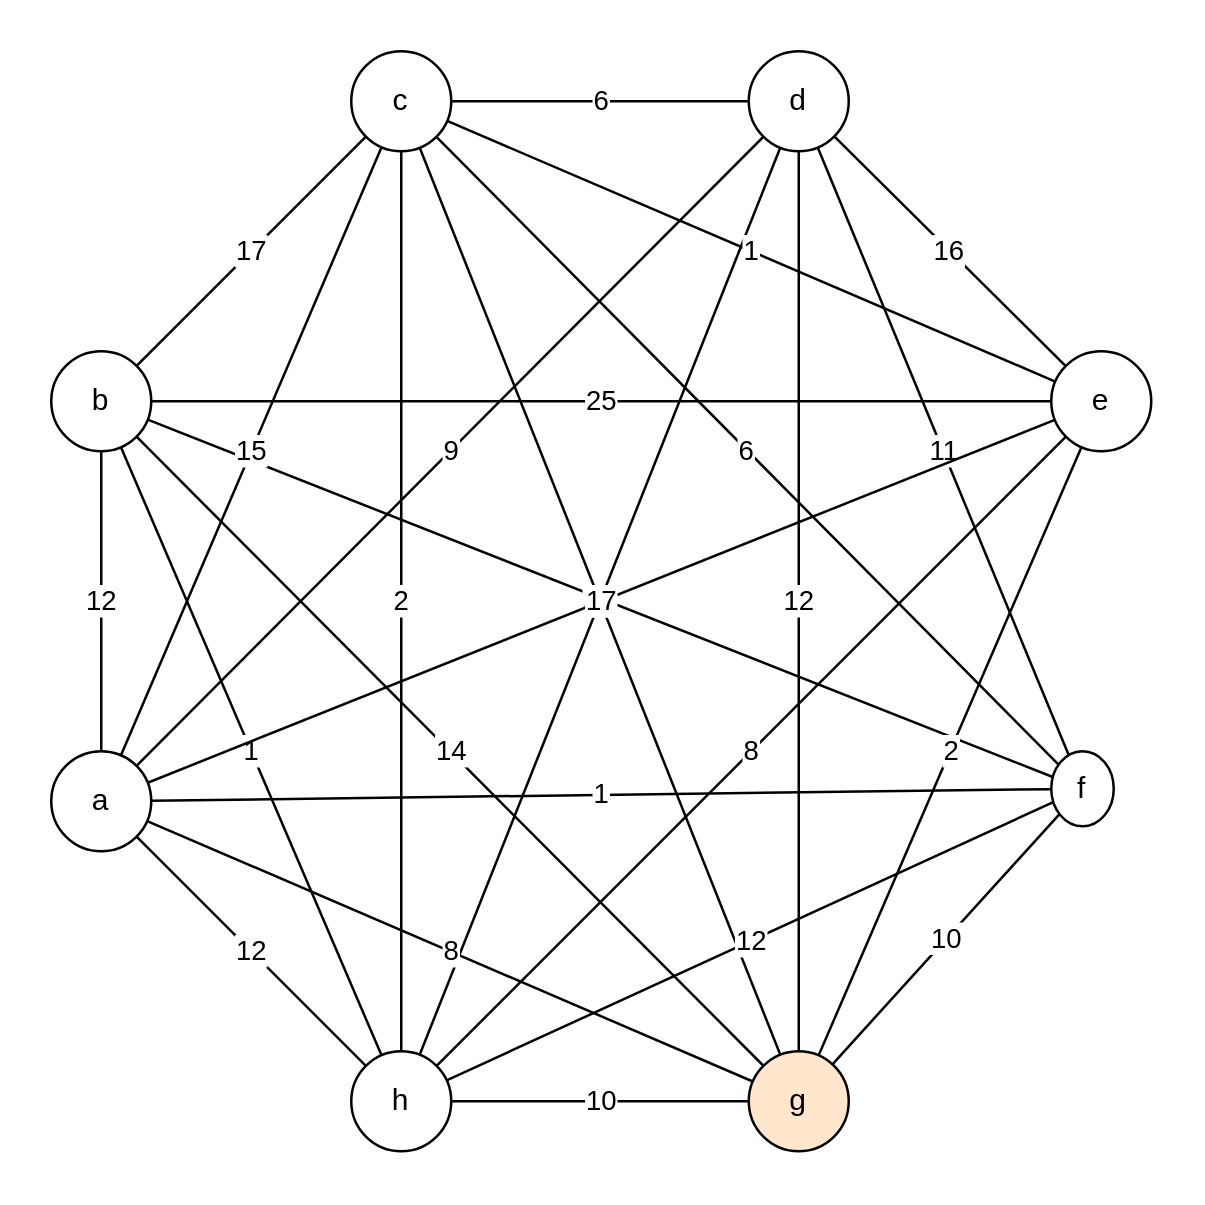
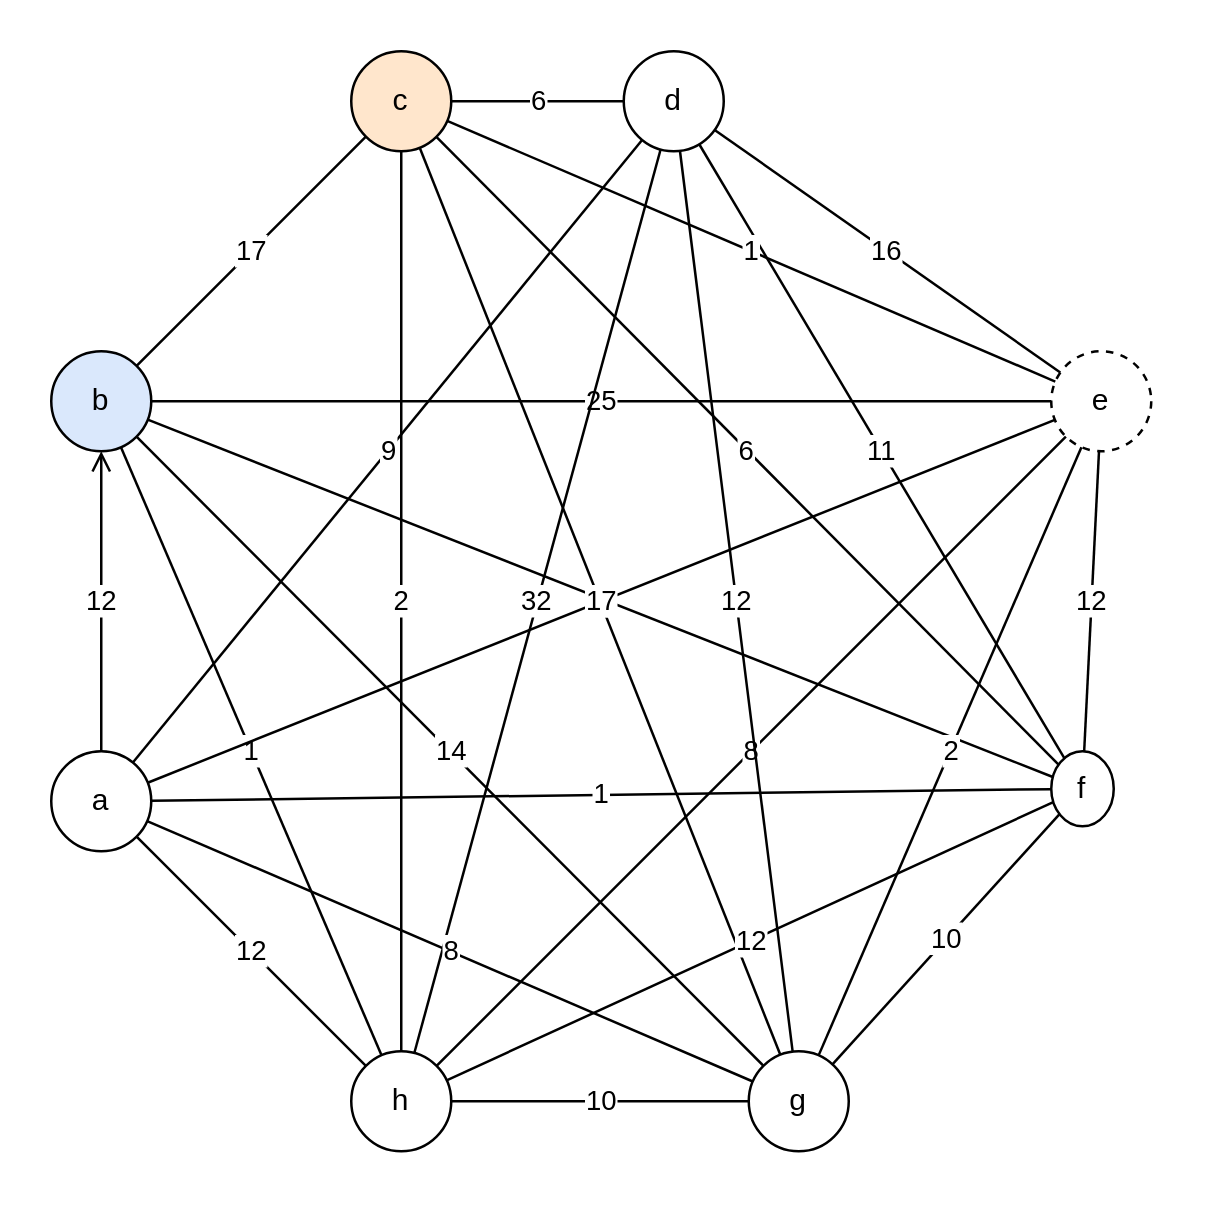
  <mxCell id="0" />
  <mxCell id="1" parent="0" />
- <mxCell id="2" value="g" style="ellipse;whiteSpace=wrap;html=1;aspect=fixed;fillColor=#ffe6cc;" vertex="1" parent="1"><mxGeometry x="299" y="420" width="40" height="40" as="geometry" /></mxCell>
+ <mxCell id="2" value="g" style="ellipse;whiteSpace=wrap;html=1;aspect=fixed;" vertex="1" parent="1"><mxGeometry x="299" y="420" width="40" height="40" as="geometry" /></mxCell>
  <mxCell id="3" value="a" style="ellipse;whiteSpace=wrap;html=1;aspect=fixed;" vertex="1" parent="1"><mxGeometry x="20" y="300" width="40" height="40" as="geometry" /></mxCell>
- <mxCell id="4" value="b" style="ellipse;whiteSpace=wrap;html=1;aspect=fixed;" vertex="1" parent="1"><mxGeometry x="20" y="140" width="40" height="40" as="geometry" /></mxCell>
- <mxCell id="5" value="c" style="ellipse;whiteSpace=wrap;html=1;aspect=fixed;" vertex="1" parent="1"><mxGeometry x="140" y="20" width="40" height="40" as="geometry" /></mxCell>
- <mxCell id="6" value="d" style="ellipse;whiteSpace=wrap;html=1;aspect=fixed;" vertex="1" parent="1"><mxGeometry x="299" y="20" width="40" height="40" as="geometry" /></mxCell>
- <mxCell id="7" value="e" style="ellipse;whiteSpace=wrap;html=1;aspect=fixed;" vertex="1" parent="1"><mxGeometry x="420" y="140" width="40" height="40" as="geometry" /></mxCell>
+ <mxCell id="4" value="b" style="ellipse;whiteSpace=wrap;html=1;aspect=fixed;fillColor=#dae8fc;" vertex="1" parent="1"><mxGeometry x="20" y="140" width="40" height="40" as="geometry" /></mxCell>
+ <mxCell id="5" value="c" style="ellipse;whiteSpace=wrap;html=1;aspect=fixed;fillColor=#ffe6cc;" vertex="1" parent="1"><mxGeometry x="140" y="20" width="40" height="40" as="geometry" /></mxCell>
+ <mxCell id="6" value="d" style="ellipse;whiteSpace=wrap;html=1;aspect=fixed;" vertex="1" parent="1"><mxGeometry x="249" y="20" width="40" height="40" as="geometry" /></mxCell>
+ <mxCell id="7" value="e" style="ellipse;whiteSpace=wrap;html=1;aspect=fixed;dashed=1;" vertex="1" parent="1"><mxGeometry x="420" y="140" width="40" height="40" as="geometry" /></mxCell>
  <mxCell id="8" value="f" style="ellipse;whiteSpace=wrap;html=1;aspect=fixed;" vertex="1" parent="1"><mxGeometry x="420" y="300" width="25" height="30" as="geometry" /></mxCell>
  <mxCell id="9" value="h" style="ellipse;whiteSpace=wrap;html=1;aspect=fixed;" vertex="1" parent="1"><mxGeometry x="140" y="420" width="40" height="40" as="geometry" /></mxCell>
  <mxCell id="10" value="10" style="endArrow=none;html=1;rounded=0;" edge="1" parent="1" source="9" target="2"><mxGeometry width="50" height="50" relative="1" as="geometry"><mxPoint x="190" y="380" as="sourcePoint" /><mxPoint x="240" y="330" as="targetPoint" /></mxGeometry></mxCell>
  <mxCell id="11" value="12" style="endArrow=none;html=1;rounded=0;exitX=1;exitY=1;exitDx=0;exitDy=0;" edge="1" parent="1" source="3" target="9"><mxGeometry width="50" height="50" relative="1" as="geometry"><mxPoint x="180" y="260" as="sourcePoint" /><mxPoint x="230" y="210" as="targetPoint" /></mxGeometry></mxCell>
- <mxCell id="12" value="12" style="endArrow=none;html=1;rounded=0;" edge="1" parent="1" source="3" target="4"><mxGeometry width="50" height="50" relative="1" as="geometry"><mxPoint x="170" y="250" as="sourcePoint" /><mxPoint x="220" y="200" as="targetPoint" /></mxGeometry></mxCell>
+ <mxCell id="12" value="12" style="endArrow=open;html=1;rounded=0;" edge="1" parent="1" source="3" target="4"><mxGeometry width="50" height="50" relative="1" as="geometry"><mxPoint x="170" y="250" as="sourcePoint" /><mxPoint x="220" y="200" as="targetPoint" /></mxGeometry></mxCell>
  <mxCell id="13" value="17" style="endArrow=none;html=1;rounded=0;" edge="1" parent="1" source="4" target="5"><mxGeometry width="50" height="50" relative="1" as="geometry"><mxPoint x="210" y="240" as="sourcePoint" /><mxPoint x="260" y="190" as="targetPoint" /></mxGeometry></mxCell>
  <mxCell id="14" value="6" style="endArrow=none;html=1;rounded=0;" edge="1" parent="1" source="5" target="6"><mxGeometry width="50" height="50" relative="1" as="geometry"><mxPoint x="220" y="250" as="sourcePoint" /><mxPoint x="270" y="200" as="targetPoint" /></mxGeometry></mxCell>
  <mxCell id="15" value="16" style="endArrow=none;html=1;rounded=0;" edge="1" parent="1" source="6" target="7"><mxGeometry width="50" height="50" relative="1" as="geometry"><mxPoint x="230" y="260" as="sourcePoint" /><mxPoint x="280" y="210" as="targetPoint" /></mxGeometry></mxCell>
+ <mxCell id="16" value="12" style="endArrow=none;html=1;rounded=0;" edge="1" parent="1" source="8" target="7"><mxGeometry width="50" height="50" relative="1" as="geometry"><mxPoint x="240" y="270" as="sourcePoint" /><mxPoint x="290" y="220" as="targetPoint" /></mxGeometry></mxCell>
  <mxCell id="17" value="10" style="endArrow=none;html=1;rounded=0;" edge="1" parent="1" source="2" target="8"><mxGeometry width="50" height="50" relative="1" as="geometry"><mxPoint x="250" y="280" as="sourcePoint" /><mxPoint x="300" y="230" as="targetPoint" /></mxGeometry></mxCell>
  <mxCell id="18" value="8" style="endArrow=none;html=1;rounded=0;" edge="1" parent="1" source="9" target="7"><mxGeometry width="50" height="50" relative="1" as="geometry"><mxPoint x="200" y="280" as="sourcePoint" /><mxPoint x="250" y="230" as="targetPoint" /></mxGeometry></mxCell>
  <mxCell id="19" value="4" style="endArrow=none;html=1;rounded=0;" edge="1" parent="1" source="4" target="8"><mxGeometry width="50" height="50" relative="1" as="geometry"><mxPoint x="270" y="300" as="sourcePoint" /><mxPoint x="320" y="250" as="targetPoint" /></mxGeometry></mxCell>
  <mxCell id="20" value="25" style="endArrow=none;html=1;rounded=0;" edge="1" parent="1" source="4" target="7"><mxGeometry width="50" height="50" relative="1" as="geometry"><mxPoint x="280" y="310" as="sourcePoint" /><mxPoint x="330" y="260" as="targetPoint" /></mxGeometry></mxCell>
  <mxCell id="21" value="1" style="endArrow=none;html=1;rounded=0;" edge="1" parent="1" source="3" target="8"><mxGeometry width="50" height="50" relative="1" as="geometry"><mxPoint x="290" y="320" as="sourcePoint" /><mxPoint x="340" y="270" as="targetPoint" /></mxGeometry></mxCell>
  <mxCell id="22" value="12" style="endArrow=none;html=1;rounded=0;" edge="1" parent="1" source="2" target="6"><mxGeometry width="50" height="50" relative="1" as="geometry"><mxPoint x="280" y="280" as="sourcePoint" /><mxPoint x="350" y="280" as="targetPoint" /></mxGeometry></mxCell>
  <mxCell id="23" value="2" style="endArrow=none;html=1;rounded=0;" edge="1" parent="1" source="9" target="5"><mxGeometry width="50" height="50" relative="1" as="geometry"><mxPoint x="310" y="340" as="sourcePoint" /><mxPoint x="360" y="290" as="targetPoint" /></mxGeometry></mxCell>
  <mxCell id="24" value="32" style="endArrow=none;html=1;rounded=0;" edge="1" parent="1" source="9" target="6"><mxGeometry width="50" height="50" relative="1" as="geometry"><mxPoint x="320" y="350" as="sourcePoint" /><mxPoint x="370" y="300" as="targetPoint" /></mxGeometry></mxCell>
  <mxCell id="25" value="8" style="endArrow=none;html=1;rounded=0;" edge="1" parent="1" source="2" target="5"><mxGeometry width="50" height="50" relative="1" as="geometry"><mxPoint x="330" y="360" as="sourcePoint" /><mxPoint x="380" y="310" as="targetPoint" /></mxGeometry></mxCell>
- <mxCell id="26" value="15" style="endArrow=none;html=1;rounded=0;" edge="1" parent="1" source="3" target="5"><mxGeometry width="50" height="50" relative="1" as="geometry"><mxPoint x="340" y="370" as="sourcePoint" /><mxPoint x="390" y="320" as="targetPoint" /></mxGeometry></mxCell>
  <mxCell id="27" value="1" style="endArrow=none;html=1;rounded=0;" edge="1" parent="1" source="9" target="4"><mxGeometry width="50" height="50" relative="1" as="geometry"><mxPoint x="350" y="380" as="sourcePoint" /><mxPoint x="400" y="330" as="targetPoint" /></mxGeometry></mxCell>
  <mxCell id="28" value="2" style="endArrow=none;html=1;rounded=0;" edge="1" parent="1" source="2" target="7"><mxGeometry width="50" height="50" relative="1" as="geometry"><mxPoint x="360" y="390" as="sourcePoint" /><mxPoint x="410" y="340" as="targetPoint" /></mxGeometry></mxCell>
  <mxCell id="29" value="11" style="endArrow=none;html=1;rounded=0;" edge="1" parent="1" source="8" target="6"><mxGeometry width="50" height="50" relative="1" as="geometry"><mxPoint x="370" y="400" as="sourcePoint" /><mxPoint x="420" y="350" as="targetPoint" /></mxGeometry></mxCell>
  <mxCell id="30" value="6" style="endArrow=none;html=1;rounded=0;" edge="1" parent="1" source="8" target="5"><mxGeometry width="50" height="50" relative="1" as="geometry"><mxPoint x="380" y="410" as="sourcePoint" /><mxPoint x="430" y="360" as="targetPoint" /></mxGeometry></mxCell>
  <mxCell id="31" value="12" style="endArrow=none;html=1;rounded=0;" edge="1" parent="1" source="8" target="9"><mxGeometry width="50" height="50" relative="1" as="geometry"><mxPoint x="390" y="420" as="sourcePoint" /><mxPoint x="440" y="370" as="targetPoint" /></mxGeometry></mxCell>
  <mxCell id="32" value="8" style="endArrow=none;html=1;rounded=0;" edge="1" parent="1" source="3" target="2"><mxGeometry width="50" height="50" relative="1" as="geometry"><mxPoint x="400" y="430" as="sourcePoint" /><mxPoint x="450" y="380" as="targetPoint" /></mxGeometry></mxCell>
  <mxCell id="33" value="17" style="endArrow=none;html=1;rounded=0;" edge="1" parent="1" source="3" target="7"><mxGeometry width="50" height="50" relative="1" as="geometry"><mxPoint x="410" y="440" as="sourcePoint" /><mxPoint x="460" y="390" as="targetPoint" /></mxGeometry></mxCell>
  <mxCell id="34" value="9" style="endArrow=none;html=1;rounded=0;" edge="1" parent="1" source="3" target="6"><mxGeometry width="50" height="50" relative="1" as="geometry"><mxPoint x="420" y="450" as="sourcePoint" /><mxPoint x="470" y="400" as="targetPoint" /></mxGeometry></mxCell>
  <mxCell id="35" value="1" style="endArrow=none;html=1;rounded=0;" edge="1" parent="1" source="7" target="5"><mxGeometry width="50" height="50" relative="1" as="geometry"><mxPoint x="440" y="470" as="sourcePoint" /><mxPoint x="490" y="420" as="targetPoint" /></mxGeometry></mxCell>
  <mxCell id="36" value="14" style="endArrow=none;html=1;rounded=0;" edge="1" parent="1" source="4" target="2"><mxGeometry width="50" height="50" relative="1" as="geometry"><mxPoint x="450" y="480" as="sourcePoint" /><mxPoint x="500" y="430" as="targetPoint" /></mxGeometry></mxCell>
